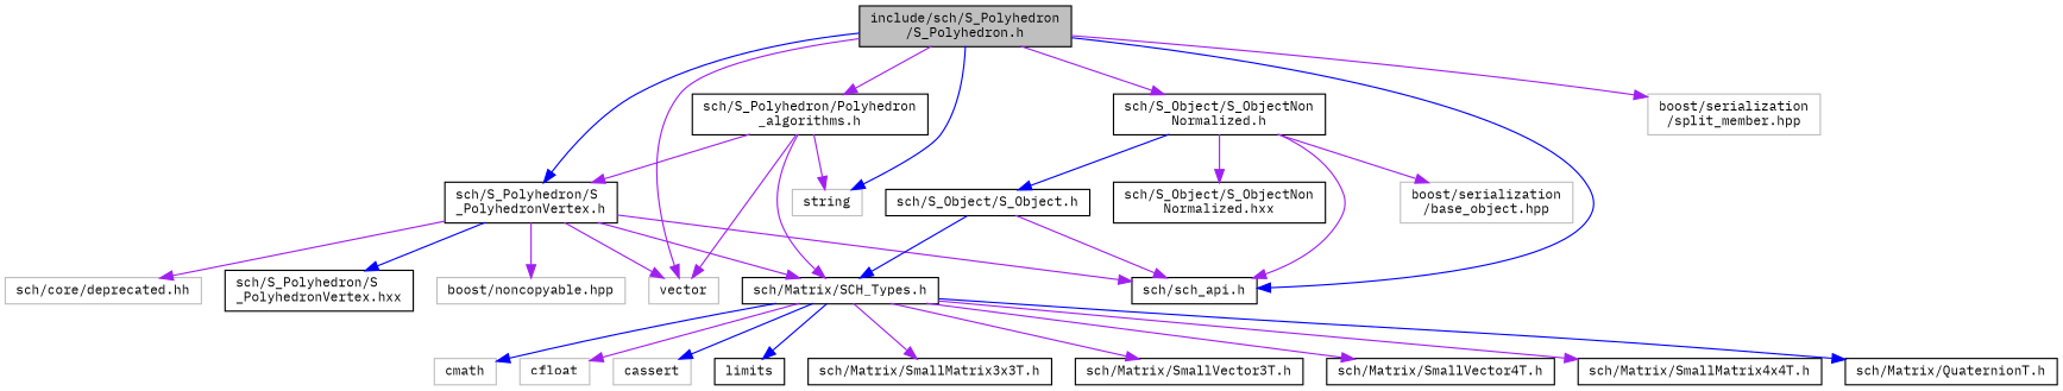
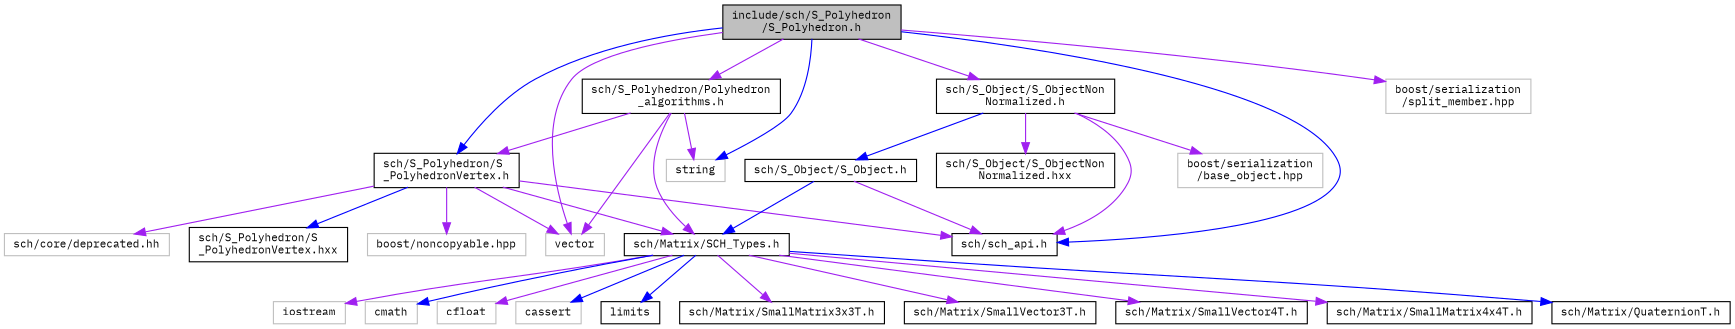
  digraph {
    fontname="IBM Plex Mono"
    node [color=black fillcolor=white fontname="IBM Plex Mono" fontsize=10 shape=record style=filled]
    edge [color=purple fontname="IBM Plex Mono" fontsize=10 labelfontname=Helvetica labelfontsize=10 style=solid]
    n1 [fillcolor=grey75 fontcolor=black height=0.2 label="include/sch/S_Polyhedron\l/S_Polyhedron.h" width=0.4]
    n2 [height=0.2 label="sch/sch_api.h" width=0.4]
    n3 [height=0.2 label="sch/S_Object/S_ObjectNon\lNormalized.h" width=0.4]
    n4 [height=0.2 label="sch/S_Polyhedron/S\l_PolyhedronVertex.h" width=0.4]
    n5 [color=grey75 height=0.2 label=vector width=0.4]
    n6 [height=0.2 label="sch/S_Polyhedron/Polyhedron\l_algorithms.h" width=0.4]
    n7 [color=grey75 height=0.2 label=string width=0.4]
    n8 [color=grey75 height=0.2 label="boost/serialization\l/split_member.hpp" width=0.4]
    n9 [height=0.2 label="sch/S_Object/S_Object.h" width=0.4]
    n10 [color=grey75 height=0.2 label="boost/serialization\l/base_object.hpp" width=0.4]
    n11 [height=0.2 label="sch/S_Object/S_ObjectNon\lNormalized.hxx" width=0.4]
    n12 [height=0.2 label="sch/Matrix/SCH_Types.h" width=0.4]
    n13 [color=grey75 height=0.2 label="boost/noncopyable.hpp" width=0.4]
    n14 [color=grey75 height=0.2 label="sch/core/deprecated.hh" width=0.4]
    n15 [height=0.2 label="sch/S_Polyhedron/S\l_PolyhedronVertex.hxx" width=0.4]
+   n16 [color=grey75 height=0.2 label=iostream width=0.4]
    n17 [color=grey75 height=0.2 label=cmath width=0.4]
    n18 [color=grey75 height=0.2 label=cfloat width=0.4]
    n19 [color=grey75 height=0.2 label=cassert width=0.4]
    n20 [height=0.2 label=limits width=0.4]
    n21 [height=0.2 label="sch/Matrix/SmallMatrix3x3T.h" width=0.4]
    n22 [height=0.2 label="sch/Matrix/SmallVector3T.h" width=0.4]
    n23 [height=0.2 label="sch/Matrix/SmallVector4T.h" width=0.4]
    n24 [height=0.2 label="sch/Matrix/SmallMatrix4x4T.h" width=0.4]
    n25 [height=0.2 label="sch/Matrix/QuaternionT.h" width=0.4]
    n1 -> n2 [color=blue]
    n1 -> n3
    n1 -> n4 [color=blue]
    n1 -> n5
    n1 -> n6
    n1 -> n7 [color=blue]
    n1 -> n8
    n3 -> n2
    n3 -> n9 [color=blue]
    n3 -> n10
    n3 -> n11
    n4 -> n2
    n4 -> n5
    n4 -> n12
    n4 -> n13
    n4 -> n14
    n4 -> n15 [color=blue]
    n6 -> n4
    n6 -> n5
    n6 -> n7
    n6 -> n12
    n9 -> n2
    n9 -> n12 [color=blue]
+   n12 -> n16
    n12 -> n17 [color=blue]
    n12 -> n18
    n12 -> n19 [color=blue]
    n12 -> n20 [color=blue]
    n12 -> n21
    n12 -> n22
    n12 -> n23
    n12 -> n24
    n12 -> n25 [color=blue]
  }
